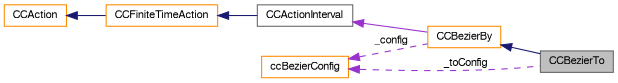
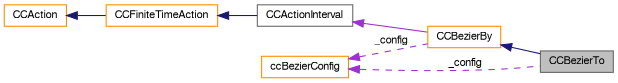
  digraph {
    rankdir=LR
    node [color=darkorange fontname=FreeSans fontsize=10 shape=record]
    edge [color=midnightblue dir=back fontname=FreeSans fontsize=10 labelfontname=FreeSans labelfontsize=10 style=solid]
    n1 [color=gray40 fillcolor=grey75 fontcolor=black height=0.2 label=CCBezierTo style=filled width=0.4]
    n2 [height=0.2 label=CCBezierBy width=0.4]
    n3 [color=gray40 height=0.2 label=CCActionInterval width=0.4]
    n4 [height=0.2 label=CCFiniteTimeAction width=0.4]
    n5 [height=0.2 label=CCAction width=0.4]
    n6 [height=0.2 label=ccBezierConfig width=0.4]
    n2 -> n1
    n3 -> n2 [color=darkorchid3]
    n4 -> n3
    n5 -> n4
-   n6 -> n1 [color=darkorchid3 label=" _toConfig" style=dashed]
+   n6 -> n1 [color=darkorchid3 label=" _config" style=dashed]
    n6 -> n2 [color=darkorchid3 label=" _config" style=dashed]
  }
